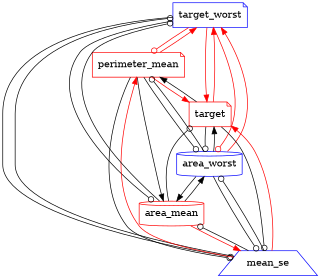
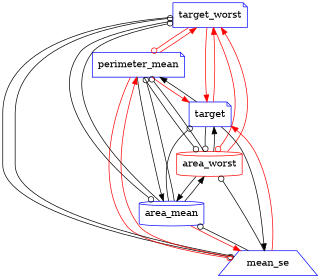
  strict digraph {
    node [color=blue shape=note]
    edge [arrowhead=odot color=black origin=learned]
    n1 [label=target_worst]
-   perimeter_mean [color=red]
+   perimeter_mean
    n3 [label=mean_se shape=trapezium]
-   area_mean [color=red shape=cylinder]
-   area_worst [shape=cylinder]
-   target [color=red]
+   area_mean [shape=cylinder]
+   area_worst [color=red shape=cylinder]
+   target
    n1 -> perimeter_mean [color=red weight="9.748345324240117e-06"]
    n1 -> n3 [weight="5.454013543824748e-05"]
    n1 -> area_mean [weight=-2.110057016532702]
    n1 -> area_worst [color=red weight=18.017034072797596]
    n1 -> target [arrowhead=normal color=red weight="3.1766513782523106e-09"]
    perimeter_mean -> n1 [arrowhead=normal color=red weight=1.0295516226560966]
-   perimeter_mean -> n3 [weight="8.432509985822994e-06"]
+   perimeter_mean -> n3 [color=red weight="8.432509985822994e-06"]
    perimeter_mean -> area_mean [arrowhead=normal weight=8.046434760511831]
    perimeter_mean -> area_worst [weight=-20.873374924376705]
    perimeter_mean -> target [arrowhead=normal color=red weight="6.1335366692349305e-09"]
    n3 -> n1 [weight=-0.013817061417246422]
    n3 -> perimeter_mean [arrowhead=normal color=red weight=1.0281681989149216]
    n3 -> area_mean [weight=3.3525726346806963]
    n3 -> area_worst [weight=0.6008824522250154]
    n3 -> target [arrowhead=normal color=red weight="-1.7170966960498463e-09"]
    area_mean -> n1 [weight="-2.5125217999163597e-07"]
+   area_mean -> perimeter_mean [weight="1.0067878361672587e-06"]
    area_mean -> n3 [arrowhead=normal color=red weight="2.163617663174571e-06"]
    area_mean -> area_worst [arrowhead=normal weight=1.308377229294989]
    area_mean -> target [weight="-4.363427535425137e-10"]
    area_worst -> n1 [arrowhead=normal color=red weight="-1.886353576331345e-09"]
    area_worst -> perimeter_mean [weight="1.2168513077384093e-07"]
-   area_worst -> n3 [weight="4.2478819361319086e-07"]
    area_worst -> area_mean [arrowhead=normal weight="5.541219420432579e-05"]
    area_worst -> target [arrowhead=normal weight="-3.161720137582853e-10"]
    target -> n1 [arrowhead=normal color=red weight=33.50183365174785]
    target -> perimeter_mean [arrowhead=normal weight=29.735149736365962]
-   target -> n3 [weight=28.39333525310804]
+   target -> n3 [arrowhead=normal weight=28.39333525310804]
    target -> area_worst [weight=-31.063995826610437]
  }
